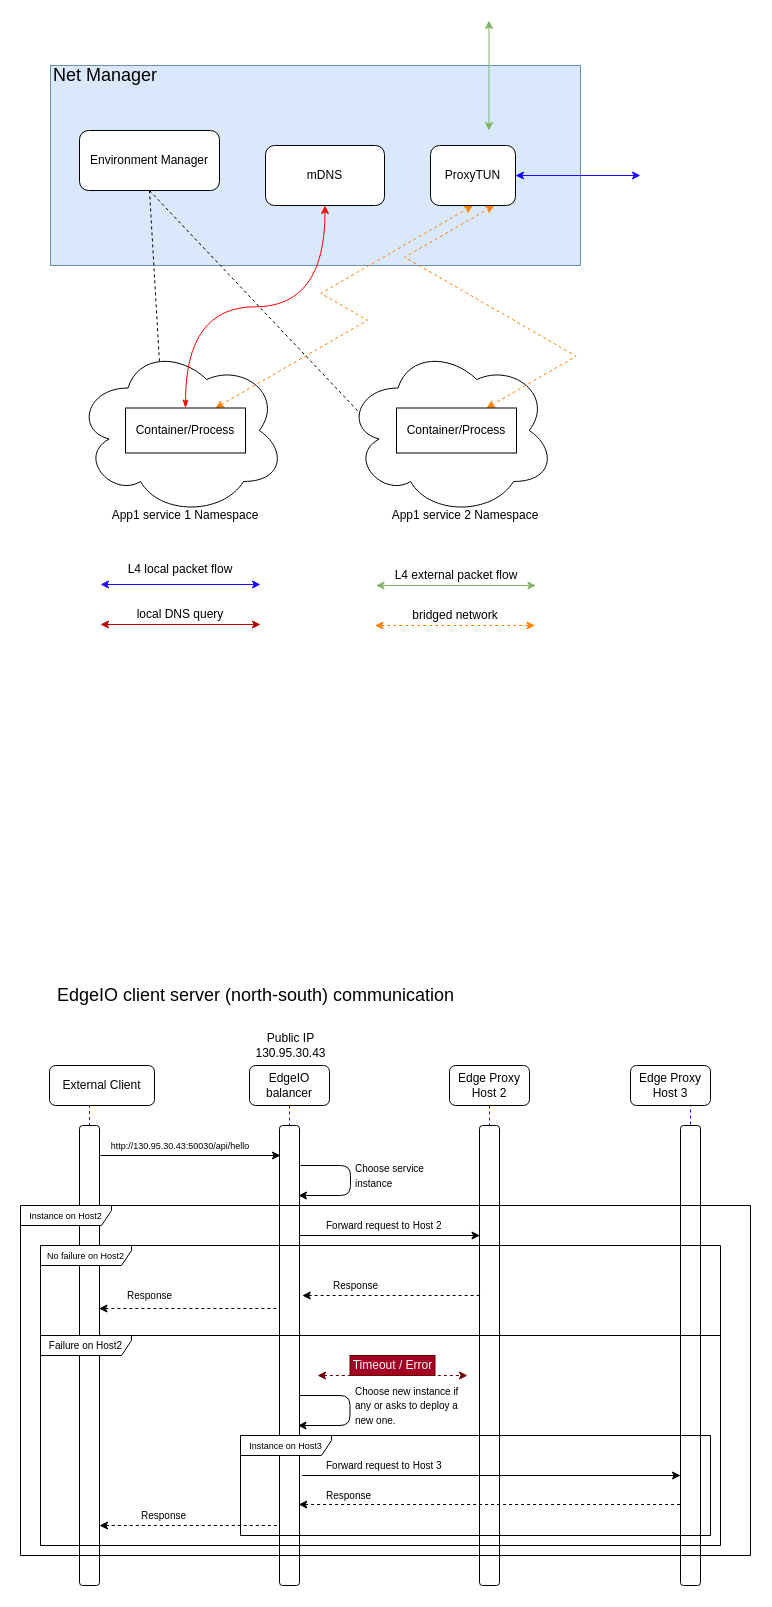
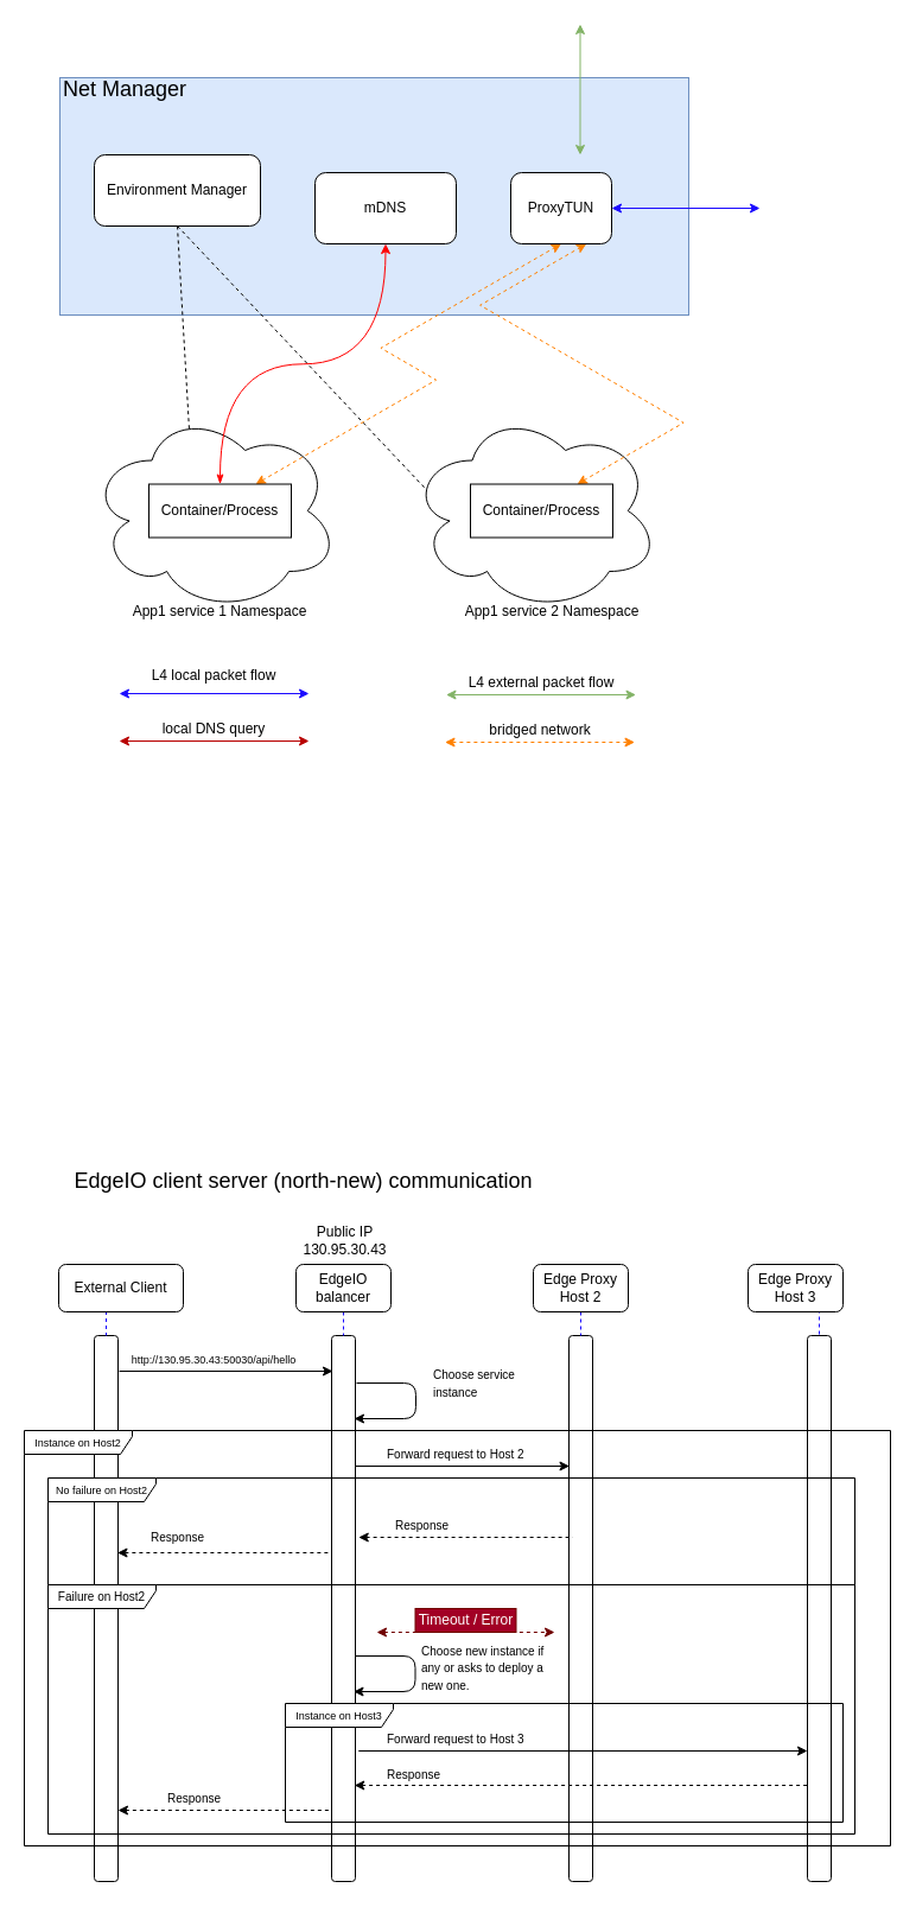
  <mxCell id="0" />
  <mxCell id="1" parent="0" />
  <mxCell id="2" value="" style="rounded=1;whiteSpace=wrap;html=1;" parent="1" vertex="1"><mxGeometry x="680" y="1125" width="20" height="460" as="geometry" /></mxCell>
  <mxCell id="3" value="" style="rounded=1;whiteSpace=wrap;html=1;" parent="1" vertex="1"><mxGeometry x="479" y="1125" width="20" height="460" as="geometry" /></mxCell>
  <mxCell id="4" value="" style="rounded=1;whiteSpace=wrap;html=1;" parent="1" vertex="1"><mxGeometry x="279" y="1125" width="20" height="460" as="geometry" /></mxCell>
  <mxCell id="5" value="" style="rounded=1;whiteSpace=wrap;html=1;" parent="1" vertex="1"><mxGeometry x="79" y="1125" width="20" height="460" as="geometry" /></mxCell>
  <mxCell id="6" value="&lt;font style=&quot;font-size: 9px&quot;&gt;No failure on Host2&lt;/font&gt;" style="shape=umlFrame;whiteSpace=wrap;html=1;width=91;height=20;" parent="1" vertex="1"><mxGeometry x="40" y="1245" width="680" height="90" as="geometry" /></mxCell>
  <mxCell id="7" value="&lt;font style=&quot;font-size: 9px&quot;&gt;Instance on Host2&lt;/font&gt;" style="shape=umlFrame;whiteSpace=wrap;html=1;width=91;height=20;" parent="1" vertex="1"><mxGeometry x="20" y="1205" width="730" height="350" as="geometry" /></mxCell>
  <mxCell id="8" value="" style="rounded=0;whiteSpace=wrap;html=1;fillColor=#dae8fc;strokeColor=#6c8ebf;" parent="1" vertex="1"><mxGeometry x="50" y="65" width="530" height="200" as="geometry" /></mxCell>
  <mxCell id="9" value="&lt;font style=&quot;font-size: 18px&quot;&gt;Net Manager&lt;/font&gt;" style="text;html=1;strokeColor=none;fillColor=none;align=center;verticalAlign=middle;whiteSpace=wrap;rounded=0;" parent="1" vertex="1"><mxGeometry x="50" y="65" width="110" height="20" as="geometry" /></mxCell>
  <mxCell id="10" style="edgeStyle=none;rounded=0;orthogonalLoop=1;jettySize=auto;html=1;exitX=0.5;exitY=1;exitDx=0;exitDy=0;entryX=0.4;entryY=0.1;entryDx=0;entryDy=0;entryPerimeter=0;dashed=1;startArrow=none;startFill=0;endArrow=none;endFill=0;strokeColor=#000000;" parent="1" source="12" target="14" edge="1"><mxGeometry relative="1" as="geometry" /></mxCell>
  <mxCell id="11" style="edgeStyle=none;rounded=0;orthogonalLoop=1;jettySize=auto;html=1;exitX=0.5;exitY=1;exitDx=0;exitDy=0;entryX=0.07;entryY=0.4;entryDx=0;entryDy=0;entryPerimeter=0;dashed=1;startArrow=none;startFill=0;endArrow=none;endFill=0;strokeColor=#000000;" parent="1" source="12" target="15" edge="1"><mxGeometry relative="1" as="geometry" /></mxCell>
  <mxCell id="12" value="Environment Manager" style="rounded=1;whiteSpace=wrap;html=1;" parent="1" vertex="1"><mxGeometry x="79" y="130" width="140" height="60" as="geometry" /></mxCell>
  <mxCell id="13" value="mDNS" style="rounded=1;whiteSpace=wrap;html=1;" parent="1" vertex="1"><mxGeometry x="265" y="145" width="119" height="60" as="geometry" /></mxCell>
  <mxCell id="14" value="" style="ellipse;shape=cloud;whiteSpace=wrap;html=1;" parent="1" vertex="1"><mxGeometry x="75" y="345" width="210" height="170" as="geometry" /></mxCell>
  <mxCell id="15" value="" style="ellipse;shape=cloud;whiteSpace=wrap;html=1;" parent="1" vertex="1"><mxGeometry x="345" y="345" width="210" height="170" as="geometry" /></mxCell>
  <mxCell id="16" value="" style="endArrow=classic;html=1;strokeColor=#1B0AFF;startArrow=classic;startFill=1;" parent="1" edge="1"><mxGeometry width="50" height="50" relative="1" as="geometry"><mxPoint x="100" y="584" as="sourcePoint" /><mxPoint x="260" y="584" as="targetPoint" /></mxGeometry></mxCell>
  <mxCell id="17" value="L4 local packet flow" style="text;html=1;strokeColor=none;fillColor=none;align=center;verticalAlign=middle;whiteSpace=wrap;rounded=0;" parent="1" vertex="1"><mxGeometry x="120" y="559" width="120" height="20" as="geometry" /></mxCell>
  <mxCell id="18" value="App1 service 1 Namespace" style="text;html=1;strokeColor=none;fillColor=none;align=center;verticalAlign=middle;whiteSpace=wrap;rounded=0;" parent="1" vertex="1"><mxGeometry x="95" y="505" width="180" height="20" as="geometry" /></mxCell>
  <mxCell id="19" value="App1 service 2&amp;nbsp;Namespace" style="text;html=1;strokeColor=none;fillColor=none;align=center;verticalAlign=middle;whiteSpace=wrap;rounded=0;" parent="1" vertex="1"><mxGeometry x="375" y="505" width="180" height="20" as="geometry" /></mxCell>
  <mxCell id="20" style="edgeStyle=isometricEdgeStyle;rounded=0;orthogonalLoop=1;jettySize=auto;html=1;exitX=0.75;exitY=0;exitDx=0;exitDy=0;entryX=0.5;entryY=1;entryDx=0;entryDy=0;fillColor=#dae8fc;strokeColor=#FF8000;dashed=1;startArrow=classic;startFill=1;" parent="1" source="21" target="43" edge="1"><mxGeometry relative="1" as="geometry" /></mxCell>
  <mxCell id="21" value="Container/Process" style="rounded=0;whiteSpace=wrap;html=1;" parent="1" vertex="1"><mxGeometry x="125" y="407.5" width="120" height="45" as="geometry" /></mxCell>
  <mxCell id="22" style="edgeStyle=isometricEdgeStyle;rounded=0;sketch=0;orthogonalLoop=1;jettySize=auto;html=1;exitX=0.75;exitY=0;exitDx=0;exitDy=0;entryX=0.75;entryY=1;entryDx=0;entryDy=0;dashed=1;startArrow=classic;startFill=1;strokeColor=#FF8000;" parent="1" source="23" target="43" edge="1"><mxGeometry relative="1" as="geometry" /></mxCell>
  <mxCell id="23" value="Container/Process" style="rounded=0;whiteSpace=wrap;html=1;" parent="1" vertex="1"><mxGeometry x="396" y="407.5" width="120" height="45" as="geometry" /></mxCell>
  <mxCell id="24" value="" style="endArrow=classic;html=1;strokeColor=#B80000;startArrow=classic;startFill=1;" parent="1" edge="1"><mxGeometry width="50" height="50" relative="1" as="geometry"><mxPoint x="100" y="624" as="sourcePoint" /><mxPoint x="260" y="624" as="targetPoint" /></mxGeometry></mxCell>
  <mxCell id="25" value="local DNS query" style="text;html=1;strokeColor=none;fillColor=none;align=center;verticalAlign=middle;whiteSpace=wrap;rounded=0;" parent="1" vertex="1"><mxGeometry x="120" y="603.5" width="120" height="20" as="geometry" /></mxCell>
  <mxCell id="26" style="edgeStyle=orthogonalEdgeStyle;rounded=0;orthogonalLoop=1;jettySize=auto;html=1;exitX=0.5;exitY=0;exitDx=0;exitDy=0;entryX=0.5;entryY=1;entryDx=0;entryDy=0;fillColor=#f8cecc;curved=1;startArrow=classicThin;startFill=1;strokeColor=#FF0000;" parent="1" source="21" target="13" edge="1"><mxGeometry relative="1" as="geometry" /></mxCell>
  <mxCell id="27" value="" style="endArrow=classic;startArrow=classic;html=1;fillColor=#d5e8d4;strokeColor=#82b366;" parent="1" edge="1"><mxGeometry width="50" height="50" relative="1" as="geometry"><mxPoint x="488.5" y="130" as="sourcePoint" /><mxPoint x="488.5" y="20" as="targetPoint" /></mxGeometry></mxCell>
  <mxCell id="28" value="" style="endArrow=classic;startArrow=classic;html=1;fillColor=#d5e8d4;strokeColor=#82b366;" parent="1" edge="1"><mxGeometry width="50" height="50" relative="1" as="geometry"><mxPoint x="375.5" y="585" as="sourcePoint" /><mxPoint x="535.5" y="585" as="targetPoint" /></mxGeometry></mxCell>
  <mxCell id="29" value="L4 external packet flow" style="text;html=1;strokeColor=none;fillColor=none;align=center;verticalAlign=middle;whiteSpace=wrap;rounded=0;" parent="1" vertex="1"><mxGeometry x="385.5" y="565" width="140" height="20" as="geometry" /></mxCell>
  <mxCell id="30" style="edgeStyle=orthogonalEdgeStyle;rounded=0;orthogonalLoop=1;jettySize=auto;html=1;exitX=0.5;exitY=1;exitDx=0;exitDy=0;entryX=0.5;entryY=0;entryDx=0;entryDy=0;dashed=1;startArrow=none;startFill=0;endArrow=none;endFill=0;strokeColor=#1B0AFF;" parent="1" source="31" target="4" edge="1"><mxGeometry relative="1" as="geometry" /></mxCell>
  <mxCell id="31" value="EdgeIO balancer" style="rounded=1;whiteSpace=wrap;html=1;" parent="1" vertex="1"><mxGeometry x="249" y="1065" width="80" height="40" as="geometry" /></mxCell>
  <mxCell id="32" style="edgeStyle=orthogonalEdgeStyle;rounded=0;orthogonalLoop=1;jettySize=auto;html=1;exitX=0.5;exitY=1;exitDx=0;exitDy=0;entryX=0.5;entryY=0;entryDx=0;entryDy=0;startArrow=none;startFill=0;strokeColor=#1B0AFF;endArrow=none;endFill=0;dashed=1;" parent="1" source="33" target="5" edge="1"><mxGeometry relative="1" as="geometry" /></mxCell>
  <mxCell id="33" value="External Client" style="rounded=1;whiteSpace=wrap;html=1;" parent="1" vertex="1"><mxGeometry x="49" y="1065" width="105" height="40" as="geometry" /></mxCell>
  <mxCell id="34" style="edgeStyle=orthogonalEdgeStyle;rounded=0;orthogonalLoop=1;jettySize=auto;html=1;exitX=0.5;exitY=1;exitDx=0;exitDy=0;entryX=0.5;entryY=0;entryDx=0;entryDy=0;dashed=1;startArrow=none;startFill=0;endArrow=none;endFill=0;strokeColor=#1B0AFF;" parent="1" source="35" target="3" edge="1"><mxGeometry relative="1" as="geometry" /></mxCell>
  <mxCell id="35" value="Edge Proxy Host 2" style="rounded=1;whiteSpace=wrap;html=1;" parent="1" vertex="1"><mxGeometry x="449" y="1065" width="80" height="40" as="geometry" /></mxCell>
  <mxCell id="36" value="" style="endArrow=classic;html=1;" parent="1" edge="1"><mxGeometry width="50" height="50" relative="1" as="geometry"><mxPoint x="100" y="1155" as="sourcePoint" /><mxPoint x="280" y="1155" as="targetPoint" /></mxGeometry></mxCell>
  <mxCell id="37" value="Public IP 130.95.30.43" style="text;html=1;strokeColor=none;fillColor=none;align=center;verticalAlign=middle;whiteSpace=wrap;rounded=0;" parent="1" vertex="1"><mxGeometry x="250" y="1035" width="81" height="20" as="geometry" /></mxCell>
  <mxCell id="38" value="&lt;font style=&quot;font-size: 9px&quot;&gt;http://130.95.30.43:50030/api/hello&lt;/font&gt;" style="text;html=1;strokeColor=none;fillColor=none;align=center;verticalAlign=middle;whiteSpace=wrap;rounded=0;" parent="1" vertex="1"><mxGeometry x="160" y="1135" width="40" height="20" as="geometry" /></mxCell>
  <mxCell id="39" value="" style="endArrow=classic;html=1;strokeColor=#000000;edgeStyle=orthogonalEdgeStyle;" parent="1" edge="1"><mxGeometry width="50" height="50" relative="1" as="geometry"><mxPoint x="300" y="1165" as="sourcePoint" /><mxPoint x="298" y="1195" as="targetPoint" /><Array as="points"><mxPoint x="350" y="1165" /><mxPoint x="350" y="1195" /></Array></mxGeometry></mxCell>
  <mxCell id="40" style="edgeStyle=orthogonalEdgeStyle;rounded=0;orthogonalLoop=1;jettySize=auto;html=1;exitX=0.5;exitY=1;exitDx=0;exitDy=0;entryX=0.5;entryY=0;entryDx=0;entryDy=0;startArrow=none;startFill=0;strokeColor=#1B0AFF;endArrow=none;endFill=0;dashed=1;" parent="1" source="41" target="2" edge="1"><mxGeometry relative="1" as="geometry" /></mxCell>
  <mxCell id="41" value="Edge Proxy Host 3" style="rounded=1;whiteSpace=wrap;html=1;" parent="1" vertex="1"><mxGeometry x="630" y="1065" width="80" height="40" as="geometry" /></mxCell>
- <mxCell id="42" value="&lt;font style=&quot;font-size: 18px&quot;&gt;EdgeIO client server (north-south) communication&lt;/font&gt;" style="text;html=1;strokeColor=none;fillColor=none;align=center;verticalAlign=middle;whiteSpace=wrap;rounded=0;" parent="1" vertex="1"><mxGeometry x="29.5" y="985" width="450.5" height="20" as="geometry" /></mxCell>
+ <mxCell id="42" value="&lt;font style=&quot;font-size: 18px&quot;&gt;EdgeIO client server (north-new) communication&lt;/font&gt;" style="text;html=1;strokeColor=none;fillColor=none;align=center;verticalAlign=middle;whiteSpace=wrap;rounded=0;" parent="1" vertex="1"><mxGeometry x="29.5" y="985" width="450.5" height="20" as="geometry" /></mxCell>
  <mxCell id="43" value="ProxyTUN" style="rounded=1;whiteSpace=wrap;html=1;" parent="1" vertex="1"><mxGeometry x="430" y="145" width="85" height="60" as="geometry" /></mxCell>
  <mxCell id="44" value="" style="endArrow=classic;html=1;strokeColor=#1B0AFF;startArrow=classic;startFill=1;" parent="1" target="43" edge="1"><mxGeometry width="50" height="50" relative="1" as="geometry"><mxPoint x="640" y="175" as="sourcePoint" /><mxPoint x="539" y="164" as="targetPoint" /></mxGeometry></mxCell>
  <mxCell id="45" value="" style="endArrow=classic;startArrow=classic;html=1;fillColor=#d5e8d4;dashed=1;strokeColor=#FF8000;" parent="1" edge="1"><mxGeometry width="50" height="50" relative="1" as="geometry"><mxPoint x="374.5" y="625" as="sourcePoint" /><mxPoint x="534.5" y="625" as="targetPoint" /></mxGeometry></mxCell>
  <mxCell id="46" value="bridged network" style="text;html=1;strokeColor=none;fillColor=none;align=center;verticalAlign=middle;whiteSpace=wrap;rounded=0;" parent="1" vertex="1"><mxGeometry x="384.5" y="605" width="140" height="20" as="geometry" /></mxCell>
- <mxCell id="47" value="&lt;font size=&quot;1&quot;&gt;Choose service instance&lt;/font&gt;" style="text;html=1;strokeColor=none;fillColor=none;align=left;verticalAlign=middle;whiteSpace=wrap;rounded=0;" parent="1" vertex="1"><mxGeometry x="352.5" y="1165" width="100" height="20" as="geometry" /></mxCell>
+ <mxCell id="47" value="&lt;font size=&quot;1&quot;&gt;Choose service instance&lt;/font&gt;" style="text;html=1;strokeColor=none;fillColor=none;align=left;verticalAlign=middle;whiteSpace=wrap;rounded=0;" parent="1" vertex="1"><mxGeometry x="362.5" y="1155" width="100" height="20" as="geometry" /></mxCell>
  <mxCell id="48" value="" style="endArrow=classic;html=1;" parent="1" edge="1"><mxGeometry width="50" height="50" relative="1" as="geometry"><mxPoint x="299" y="1235" as="sourcePoint" /><mxPoint x="479.5" y="1235" as="targetPoint" /></mxGeometry></mxCell>
  <mxCell id="49" value="&lt;font size=&quot;1&quot;&gt;Forward request to Host 2&lt;/font&gt;" style="text;html=1;strokeColor=none;fillColor=none;align=left;verticalAlign=middle;whiteSpace=wrap;rounded=0;" parent="1" vertex="1"><mxGeometry x="324" y="1215" width="136" height="20" as="geometry" /></mxCell>
  <mxCell id="50" value="" style="endArrow=none;html=1;startArrow=classic;startFill=1;endFill=0;dashed=1;" parent="1" edge="1"><mxGeometry width="50" height="50" relative="1" as="geometry"><mxPoint x="301.75" y="1295" as="sourcePoint" /><mxPoint x="482.25" y="1295" as="targetPoint" /></mxGeometry></mxCell>
  <mxCell id="51" value="&lt;font size=&quot;1&quot;&gt;Response&lt;/font&gt;" style="text;html=1;strokeColor=none;fillColor=none;align=left;verticalAlign=middle;whiteSpace=wrap;rounded=0;" parent="1" vertex="1"><mxGeometry x="331" y="1275" width="136" height="20" as="geometry" /></mxCell>
  <mxCell id="52" value="" style="endArrow=none;html=1;startArrow=classic;startFill=1;endFill=0;dashed=1;" parent="1" edge="1"><mxGeometry width="50" height="50" relative="1" as="geometry"><mxPoint x="98.5" y="1308" as="sourcePoint" /><mxPoint x="279" y="1308" as="targetPoint" /></mxGeometry></mxCell>
  <mxCell id="53" value="&lt;font size=&quot;1&quot;&gt;Response&lt;/font&gt;" style="text;html=1;strokeColor=none;fillColor=none;align=left;verticalAlign=middle;whiteSpace=wrap;rounded=0;" parent="1" vertex="1"><mxGeometry x="125" y="1285" width="136" height="20" as="geometry" /></mxCell>
  <mxCell id="54" value="&lt;font size=&quot;1&quot;&gt;Failure on Host2&lt;/font&gt;" style="shape=umlFrame;whiteSpace=wrap;html=1;width=91;height=20;" parent="1" vertex="1"><mxGeometry x="40" y="1335" width="680" height="210" as="geometry" /></mxCell>
  <mxCell id="55" value="" style="endArrow=classic;startArrow=classic;html=1;dashed=1;strokeColor=#6F0000;fillColor=#a20025;" parent="1" edge="1"><mxGeometry width="50" height="50" relative="1" as="geometry"><mxPoint x="317" y="1375" as="sourcePoint" /><mxPoint x="467" y="1375" as="targetPoint" /></mxGeometry></mxCell>
  <mxCell id="56" value="Timeout / Error" style="text;html=1;strokeColor=#6F0000;fillColor=#a20025;align=center;verticalAlign=middle;whiteSpace=wrap;rounded=0;fontColor=#ffffff;" parent="1" vertex="1"><mxGeometry x="349.5" y="1355" width="85" height="20" as="geometry" /></mxCell>
  <mxCell id="57" value="" style="endArrow=classic;html=1;strokeColor=#000000;edgeStyle=orthogonalEdgeStyle;" parent="1" edge="1"><mxGeometry width="50" height="50" relative="1" as="geometry"><mxPoint x="299.5" y="1395" as="sourcePoint" /><mxPoint x="297.5" y="1425" as="targetPoint" /><Array as="points"><mxPoint x="349.5" y="1395" /><mxPoint x="349.5" y="1425" /></Array></mxGeometry></mxCell>
  <mxCell id="58" value="&lt;font size=&quot;1&quot;&gt;Choose new instance if any or asks to deploy a new one.&lt;/font&gt;" style="text;html=1;strokeColor=none;fillColor=none;align=left;verticalAlign=middle;whiteSpace=wrap;rounded=0;" parent="1" vertex="1"><mxGeometry x="352.5" y="1395" width="117.5" height="20" as="geometry" /></mxCell>
  <mxCell id="59" value="&lt;font style=&quot;font-size: 9px&quot;&gt;Instance on Host3&lt;/font&gt;" style="shape=umlFrame;whiteSpace=wrap;html=1;width=91;height=20;" parent="1" vertex="1"><mxGeometry x="240" y="1435" width="470" height="100" as="geometry" /></mxCell>
  <mxCell id="60" value="" style="endArrow=classic;html=1;" parent="1" edge="1"><mxGeometry width="50" height="50" relative="1" as="geometry"><mxPoint x="301.75" y="1475" as="sourcePoint" /><mxPoint x="680" y="1475" as="targetPoint" /></mxGeometry></mxCell>
  <mxCell id="61" value="&lt;font size=&quot;1&quot;&gt;Forward request to Host 3&lt;/font&gt;" style="text;html=1;strokeColor=none;fillColor=none;align=left;verticalAlign=middle;whiteSpace=wrap;rounded=0;" parent="1" vertex="1"><mxGeometry x="324" y="1455" width="136" height="20" as="geometry" /></mxCell>
  <mxCell id="62" value="" style="endArrow=none;html=1;startArrow=classic;startFill=1;endFill=0;dashed=1;" parent="1" edge="1"><mxGeometry width="50" height="50" relative="1" as="geometry"><mxPoint x="298.25" y="1504" as="sourcePoint" /><mxPoint x="679.75" y="1504" as="targetPoint" /></mxGeometry></mxCell>
  <mxCell id="63" value="&lt;font size=&quot;1&quot;&gt;Response&lt;/font&gt;" style="text;html=1;strokeColor=none;fillColor=none;align=left;verticalAlign=middle;whiteSpace=wrap;rounded=0;" parent="1" vertex="1"><mxGeometry x="324" y="1485" width="136" height="20" as="geometry" /></mxCell>
  <mxCell id="64" value="" style="endArrow=none;html=1;startArrow=classic;startFill=1;endFill=0;dashed=1;" parent="1" edge="1"><mxGeometry width="50" height="50" relative="1" as="geometry"><mxPoint x="99" y="1525" as="sourcePoint" /><mxPoint x="279.5" y="1525" as="targetPoint" /></mxGeometry></mxCell>
  <mxCell id="65" value="&lt;font size=&quot;1&quot;&gt;Response&lt;/font&gt;" style="text;html=1;strokeColor=none;fillColor=none;align=left;verticalAlign=middle;whiteSpace=wrap;rounded=0;" parent="1" vertex="1"><mxGeometry x="139" y="1505" width="136" height="20" as="geometry" /></mxCell>
